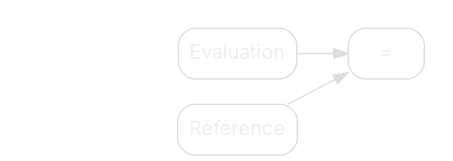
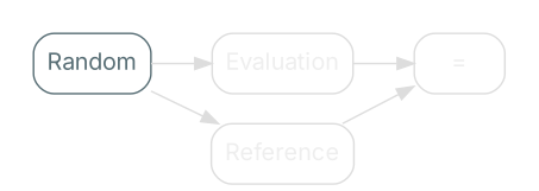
  digraph {
    rankdir=LR
    node [color="#dddddd" fillcolor="#ffffff" fontcolor="#eeeeee" fontname="Inter,Arial" shape=rectangle style="rounded,filled"]
    edge [color="#dddddd" fontcolor="#000000" fontname="Inter,Arial" fontsize=11]
+   n1 [color="#586E75" fontcolor="#586E75" label=Random]
    Evaluation
    n3 [label="="]
    Reference
    subgraph cluster_1 {
      color=transparent
+     n1
      Evaluation
      n3
    }
+   n1 -> Evaluation
+   n1 -> Reference
    Evaluation -> n3
    Reference -> n3
  }
